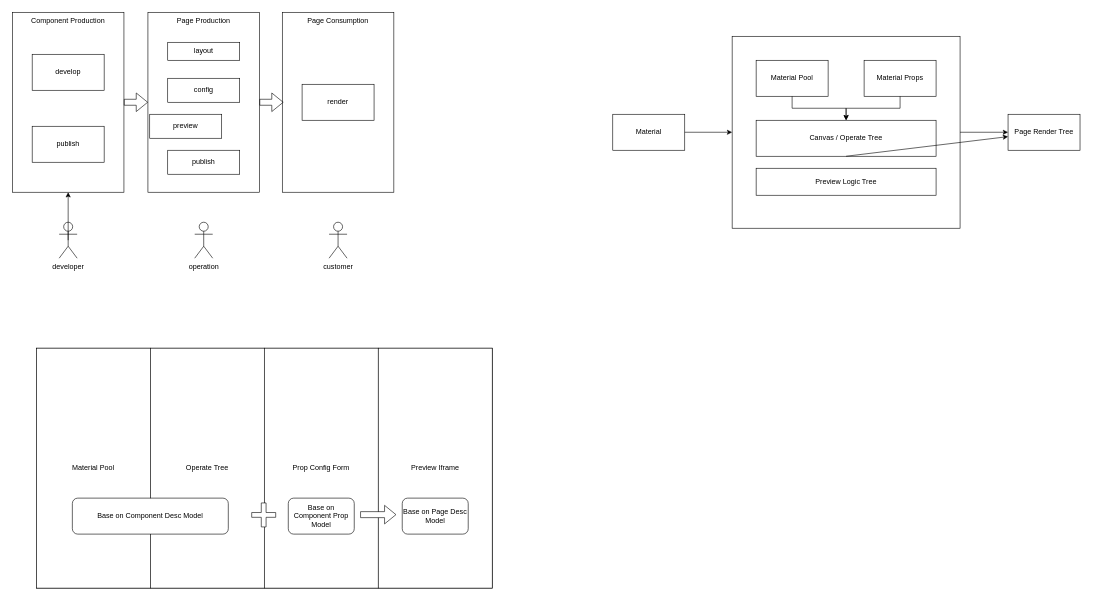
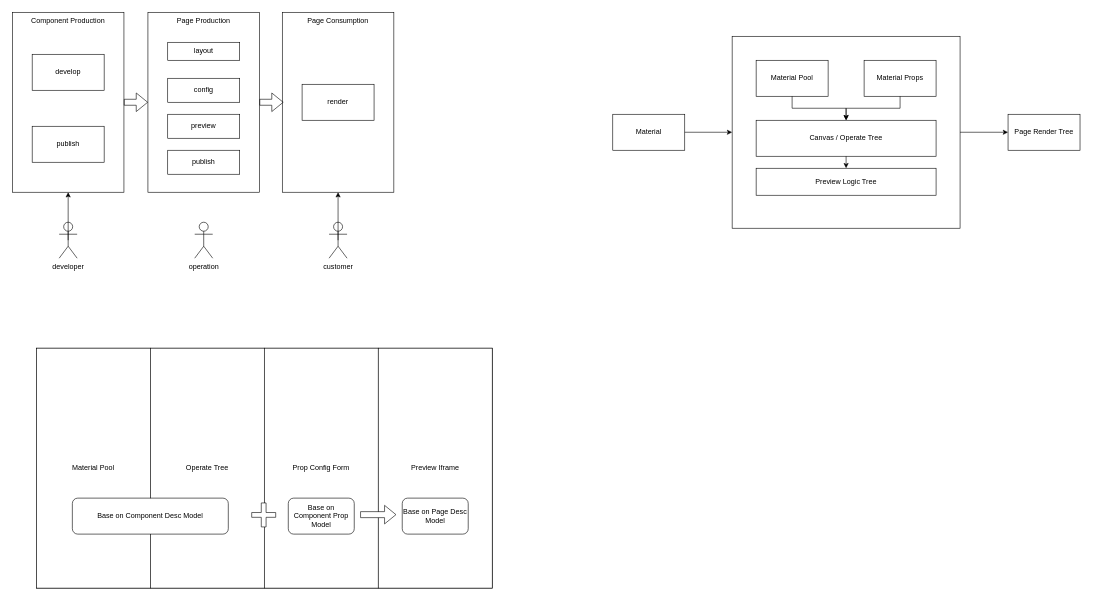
  <mxCell id="0" />
  <mxCell id="1" parent="0" />
  <mxCell id="2" value="Component Production" style="rounded=0;whiteSpace=wrap;html=1;verticalAlign=top;" parent="1" vertex="1"><mxGeometry x="20" y="20" width="186" height="300" as="geometry" /></mxCell>
  <mxCell id="3" value="develop" style="rounded=0;whiteSpace=wrap;html=1;" parent="1" vertex="1"><mxGeometry x="53" y="90" width="120" height="60" as="geometry" /></mxCell>
  <mxCell id="4" value="publish" style="rounded=0;whiteSpace=wrap;html=1;" parent="1" vertex="1"><mxGeometry x="53" y="210" width="120" height="60" as="geometry" /></mxCell>
  <mxCell id="5" value="Page Production" style="rounded=0;whiteSpace=wrap;html=1;verticalAlign=top;" parent="1" vertex="1"><mxGeometry x="246" y="20" width="186" height="300" as="geometry" /></mxCell>
  <mxCell id="6" value="Page&amp;nbsp;Consumption" style="rounded=0;whiteSpace=wrap;html=1;verticalAlign=top;" parent="1" vertex="1"><mxGeometry x="470" y="20" width="186" height="300" as="geometry" /></mxCell>
  <mxCell id="7" value="developer" style="shape=umlActor;verticalLabelPosition=bottom;verticalAlign=top;html=1;outlineConnect=0;" parent="1" vertex="1"><mxGeometry x="98" y="370" width="30" height="60" as="geometry" /></mxCell>
  <mxCell id="8" value="operation" style="shape=umlActor;verticalLabelPosition=bottom;verticalAlign=top;html=1;outlineConnect=0;" parent="1" vertex="1"><mxGeometry x="324" y="370" width="30" height="60" as="geometry" /></mxCell>
  <mxCell id="9" value="customer" style="shape=umlActor;verticalLabelPosition=bottom;verticalAlign=top;html=1;outlineConnect=0;" parent="1" vertex="1"><mxGeometry x="548" y="370" width="30" height="60" as="geometry" /></mxCell>
  <mxCell id="10" value="layout" style="rounded=0;whiteSpace=wrap;html=1;" parent="1" vertex="1"><mxGeometry x="279" y="70" width="120" height="30" as="geometry" /></mxCell>
  <mxCell id="11" value="config" style="rounded=0;whiteSpace=wrap;html=1;" parent="1" vertex="1"><mxGeometry x="279" y="130" width="120" height="40" as="geometry" /></mxCell>
- <mxCell id="12" value="preview" style="rounded=0;whiteSpace=wrap;html=1;" parent="1" vertex="1"><mxGeometry x="249" y="190" width="120" height="40" as="geometry" /></mxCell>
+ <mxCell id="12" value="preview" style="rounded=0;whiteSpace=wrap;html=1;" parent="1" vertex="1"><mxGeometry x="279" y="190" width="120" height="40" as="geometry" /></mxCell>
  <mxCell id="13" value="publish" style="rounded=0;whiteSpace=wrap;html=1;" parent="1" vertex="1"><mxGeometry x="279" y="250" width="120" height="40" as="geometry" /></mxCell>
  <mxCell id="14" value="render" style="rounded=0;whiteSpace=wrap;html=1;" parent="1" vertex="1"><mxGeometry x="503" y="140" width="120" height="60" as="geometry" /></mxCell>
  <mxCell id="15" value="" style="shape=flexArrow;endArrow=classic;html=1;rounded=0;exitX=1;exitY=0.5;exitDx=0;exitDy=0;entryX=0;entryY=0.5;entryDx=0;entryDy=0;" parent="1" source="2" target="5" edge="1"><mxGeometry width="50" height="50" relative="1" as="geometry"><mxPoint x="-50" y="250" as="sourcePoint" /><mxPoint x="0" y="200" as="targetPoint" /></mxGeometry></mxCell>
  <mxCell id="16" value="" style="shape=flexArrow;endArrow=classic;html=1;rounded=0;exitX=1;exitY=0.5;exitDx=0;exitDy=0;entryX=0;entryY=0.5;entryDx=0;entryDy=0;" parent="1" edge="1"><mxGeometry width="50" height="50" relative="1" as="geometry"><mxPoint x="432" y="170" as="sourcePoint" /><mxPoint x="472" y="170" as="targetPoint" /></mxGeometry></mxCell>
  <mxCell id="17" value="" style="endArrow=classic;html=1;rounded=0;exitX=0.5;exitY=0.5;exitDx=0;exitDy=0;exitPerimeter=0;entryX=0.5;entryY=1;entryDx=0;entryDy=0;" parent="1" source="7" target="2" edge="1"><mxGeometry width="50" height="50" relative="1" as="geometry"><mxPoint x="200" y="420" as="sourcePoint" /><mxPoint x="250" y="370" as="targetPoint" /></mxGeometry></mxCell>
+ <mxCell id="18" value="" style="endArrow=classic;html=1;rounded=0;exitX=0.5;exitY=0.5;exitDx=0;exitDy=0;exitPerimeter=0;entryX=0.5;entryY=1;entryDx=0;entryDy=0;" parent="1" source="9" target="6" edge="1"><mxGeometry width="50" height="50" relative="1" as="geometry"><mxPoint x="349" y="410" as="sourcePoint" /><mxPoint x="349" y="330" as="targetPoint" /></mxGeometry></mxCell>
  <mxCell id="19" value="" style="rounded=0;whiteSpace=wrap;html=1;" parent="1" vertex="1"><mxGeometry x="60" y="580" width="760" height="400" as="geometry" /></mxCell>
  <mxCell id="20" value="Material Pool" style="rounded=0;whiteSpace=wrap;html=1;" parent="1" vertex="1"><mxGeometry x="60" y="580" width="190" height="400" as="geometry" /></mxCell>
  <mxCell id="21" value="Operate Tree" style="rounded=0;whiteSpace=wrap;html=1;" parent="1" vertex="1"><mxGeometry x="250" y="580" width="190" height="400" as="geometry" /></mxCell>
  <mxCell id="22" value="Prop Config Form" style="rounded=0;whiteSpace=wrap;html=1;" parent="1" vertex="1"><mxGeometry x="440" y="580" width="190" height="400" as="geometry" /></mxCell>
  <mxCell id="23" value="Preview Iframe" style="rounded=0;whiteSpace=wrap;html=1;" parent="1" vertex="1"><mxGeometry x="630" y="580" width="190" height="400" as="geometry" /></mxCell>
  <mxCell id="24" value="Base on Component Desc Model" style="rounded=1;whiteSpace=wrap;html=1;" parent="1" vertex="1"><mxGeometry x="120" y="830" width="260" height="60" as="geometry" /></mxCell>
  <mxCell id="25" value="Base on Component Prop Model" style="rounded=1;whiteSpace=wrap;html=1;" parent="1" vertex="1"><mxGeometry x="480" y="830" width="110" height="60" as="geometry" /></mxCell>
  <mxCell id="26" value="Base on Page Desc Model" style="rounded=1;whiteSpace=wrap;html=1;" parent="1" vertex="1"><mxGeometry x="670" y="830" width="110" height="60" as="geometry" /></mxCell>
  <mxCell id="27" value="" style="shape=cross;whiteSpace=wrap;html=1;" parent="1" vertex="1"><mxGeometry x="419" y="838" width="40" height="40" as="geometry" /></mxCell>
  <mxCell id="28" value="" style="shape=flexArrow;endArrow=classic;html=1;rounded=0;fillColor=#FFFFFF;" parent="1" edge="1"><mxGeometry width="50" height="50" relative="1" as="geometry"><mxPoint x="600" y="857.5" as="sourcePoint" /><mxPoint x="660" y="857.5" as="targetPoint" /></mxGeometry></mxCell>
  <mxCell id="29" value="Material" style="rounded=0;whiteSpace=wrap;html=1;" vertex="1" parent="1"><mxGeometry x="1021" y="190" width="120" height="60" as="geometry" /></mxCell>
  <mxCell id="30" value="" style="rounded=0;whiteSpace=wrap;html=1;" vertex="1" parent="1"><mxGeometry x="1220" y="60" width="380" height="320" as="geometry" /></mxCell>
  <mxCell id="31" value="Material Pool" style="rounded=0;whiteSpace=wrap;html=1;" vertex="1" parent="1"><mxGeometry x="1260" y="100" width="120" height="60" as="geometry" /></mxCell>
  <mxCell id="32" value="Material Props" style="rounded=0;whiteSpace=wrap;html=1;" vertex="1" parent="1"><mxGeometry x="1440" y="100" width="120" height="60" as="geometry" /></mxCell>
  <mxCell id="33" value="Canvas / Operate Tree" style="rounded=0;whiteSpace=wrap;html=1;" vertex="1" parent="1"><mxGeometry x="1260" y="200" width="300" height="60" as="geometry" /></mxCell>
  <mxCell id="34" value="Preview Logic Tree" style="rounded=0;whiteSpace=wrap;html=1;" vertex="1" parent="1"><mxGeometry x="1260" y="280" width="300" height="45" as="geometry" /></mxCell>
  <mxCell id="35" value="Page Render Tree" style="rounded=0;whiteSpace=wrap;html=1;" vertex="1" parent="1"><mxGeometry x="1680" y="190" width="120" height="60" as="geometry" /></mxCell>
  <mxCell id="36" value="" style="endArrow=classic;html=1;rounded=0;exitX=1;exitY=0.5;exitDx=0;exitDy=0;" edge="1" parent="1" source="29" target="30"><mxGeometry width="50" height="50" relative="1" as="geometry"><mxPoint x="1160" y="340" as="sourcePoint" /><mxPoint x="1210" y="290" as="targetPoint" /></mxGeometry></mxCell>
  <mxCell id="37" value="" style="endArrow=classic;html=1;rounded=0;exitX=1;exitY=0.5;exitDx=0;exitDy=0;" edge="1" parent="1" source="30" target="35"><mxGeometry width="50" height="50" relative="1" as="geometry"><mxPoint x="1151" y="230" as="sourcePoint" /><mxPoint x="1230" y="230" as="targetPoint" /></mxGeometry></mxCell>
  <mxCell id="38" value="" style="endArrow=classic;html=1;rounded=0;exitX=0.5;exitY=1;exitDx=0;exitDy=0;entryX=0.5;entryY=0;entryDx=0;entryDy=0;" edge="1" parent="1" source="31" target="33"><mxGeometry width="50" height="50" relative="1" as="geometry"><mxPoint x="1170" y="360" as="sourcePoint" /><mxPoint x="1220" y="310" as="targetPoint" /><Array as="points"><mxPoint x="1320" y="180" /><mxPoint x="1410" y="180" /></Array></mxGeometry></mxCell>
  <mxCell id="39" value="" style="endArrow=classic;html=1;rounded=0;exitX=0.5;exitY=1;exitDx=0;exitDy=0;" edge="1" parent="1" source="32"><mxGeometry width="50" height="50" relative="1" as="geometry"><mxPoint x="1330" y="170" as="sourcePoint" /><mxPoint x="1410" y="200" as="targetPoint" /><Array as="points"><mxPoint x="1500" y="180" /><mxPoint x="1410" y="180" /></Array></mxGeometry></mxCell>
- <mxCell id="40" value="" style="endArrow=classic;html=1;rounded=0;exitX=0.5;exitY=1;exitDx=0;exitDy=0;" edge="1" parent="1" source="33" target="35"><mxGeometry width="50" height="50" relative="1" as="geometry"><mxPoint x="1450" y="470" as="sourcePoint" /><mxPoint x="1500" y="420" as="targetPoint" /></mxGeometry></mxCell>
+ <mxCell id="40" value="" style="endArrow=classic;html=1;rounded=0;exitX=0.5;exitY=1;exitDx=0;exitDy=0;" edge="1" parent="1" source="33" target="34"><mxGeometry width="50" height="50" relative="1" as="geometry"><mxPoint x="1450" y="470" as="sourcePoint" /><mxPoint x="1500" y="420" as="targetPoint" /></mxGeometry></mxCell>
